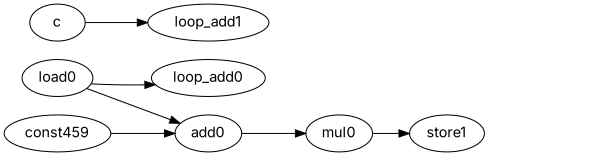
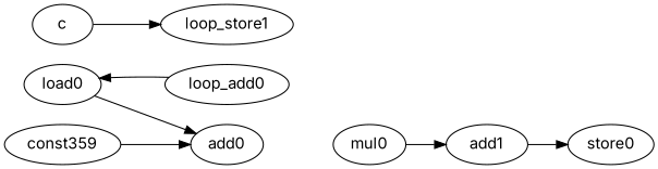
  digraph {
    fontname=Inter
    rankdir=LR
    node [fontname=Inter opcode=add]
    edge [fontname=Inter operand=0]
-   add1 [label=store1]
+   add1
+   store0 [opcode=store]
    loop_add0
    load0 [opcode=load]
    c [opcode=const val=0]
-   loop_add1
+   loop_add1 [label=loop_store1]
    mul0 [opcode=mul]
-   const359 [opcode=const val=359 label=const459]
+   const359 [opcode=const val=359]
    add0
-   load0 -> loop_add0
+   add1 -> store0
+   loop_add0 -> load0
    load0 -> add0 [operand=1]
    c -> loop_add1 [type=const_base]
    mul0 -> add1
    const359 -> add0
-   add0 -> mul0
  }
